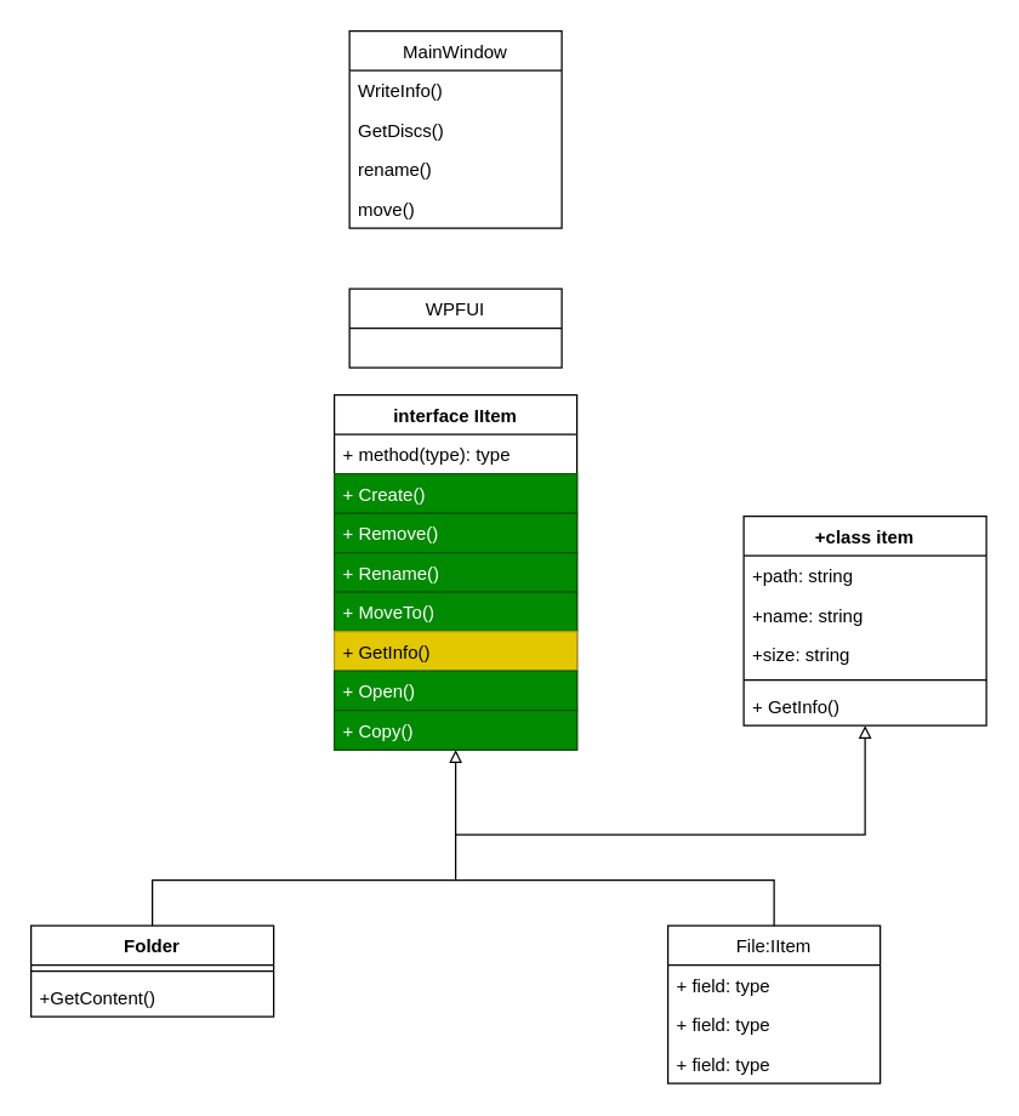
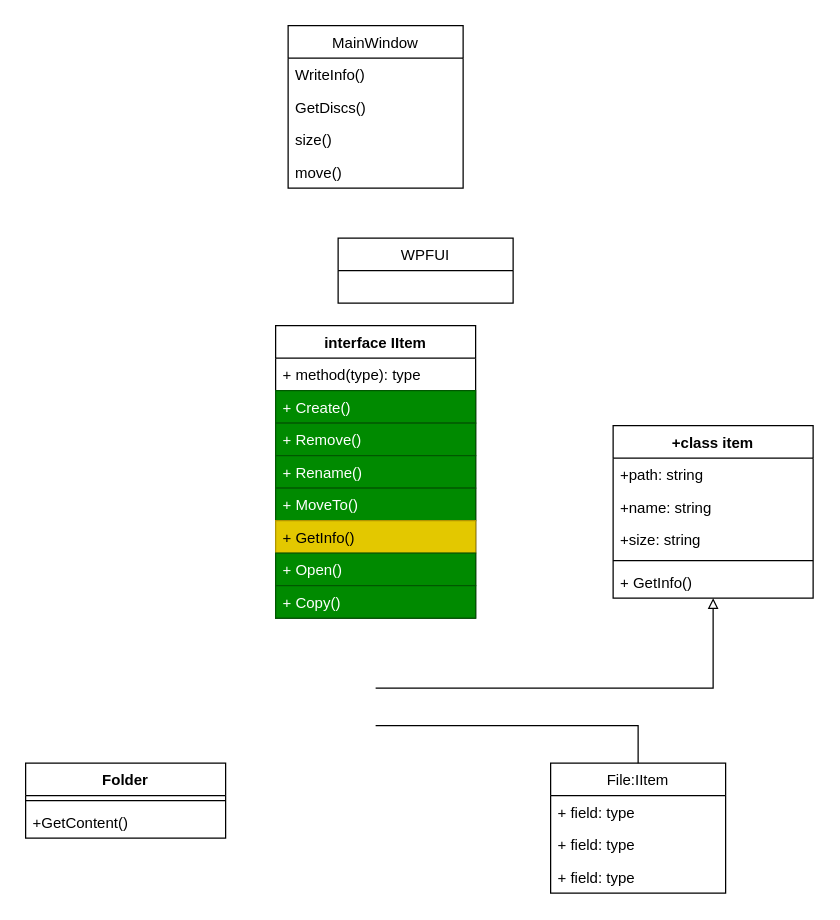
  <mxCell id="0" />
  <mxCell id="1" parent="0" />
- <mxCell id="2" value="WPFUI" style="swimlane;fontStyle=0;childLayout=stackLayout;horizontal=1;startSize=26;fillColor=none;horizontalStack=0;resizeParent=1;resizeParentMax=0;resizeLast=0;collapsible=1;marginBottom=0;" parent="1" vertex="1"><mxGeometry x="230" y="190" width="140" height="52" as="geometry" /></mxCell>
+ <mxCell id="2" value="WPFUI" style="swimlane;fontStyle=0;childLayout=stackLayout;horizontal=1;startSize=26;fillColor=none;horizontalStack=0;resizeParent=1;resizeParentMax=0;resizeLast=0;collapsible=1;marginBottom=0;" parent="1" vertex="1"><mxGeometry x="270" y="190" width="140" height="52" as="geometry" /></mxCell>
  <mxCell id="3" style="edgeStyle=orthogonalEdgeStyle;rounded=0;orthogonalLoop=1;jettySize=auto;html=1;startArrow=none;startFill=0;endArrow=none;endFill=0;" edge="1" parent="1" source="4"><mxGeometry relative="1" as="geometry"><mxPoint x="300" y="580" as="targetPoint" /><Array as="points"><mxPoint x="510" y="580" /></Array></mxGeometry></mxCell>
  <mxCell id="4" value="File:IItem" style="swimlane;fontStyle=0;childLayout=stackLayout;horizontal=1;startSize=26;fillColor=none;horizontalStack=0;resizeParent=1;resizeParentMax=0;resizeLast=0;collapsible=1;marginBottom=0;" parent="1" vertex="1"><mxGeometry x="440" y="610" width="140" height="104" as="geometry" /></mxCell>
  <mxCell id="5" value="+ field: type" style="text;strokeColor=none;fillColor=none;align=left;verticalAlign=top;spacingLeft=4;spacingRight=4;overflow=hidden;rotatable=0;points=[[0,0.5],[1,0.5]];portConstraint=eastwest;" parent="4" vertex="1"><mxGeometry y="26" width="140" height="26" as="geometry" /></mxCell>
  <mxCell id="6" value="+ field: type" style="text;strokeColor=none;fillColor=none;align=left;verticalAlign=top;spacingLeft=4;spacingRight=4;overflow=hidden;rotatable=0;points=[[0,0.5],[1,0.5]];portConstraint=eastwest;" parent="4" vertex="1"><mxGeometry y="52" width="140" height="26" as="geometry" /></mxCell>
  <mxCell id="7" value="+ field: type" style="text;strokeColor=none;fillColor=none;align=left;verticalAlign=top;spacingLeft=4;spacingRight=4;overflow=hidden;rotatable=0;points=[[0,0.5],[1,0.5]];portConstraint=eastwest;" parent="4" vertex="1"><mxGeometry y="78" width="140" height="26" as="geometry" /></mxCell>
  <mxCell id="8" value="MainWindow" style="swimlane;fontStyle=0;childLayout=stackLayout;horizontal=1;startSize=26;fillColor=none;horizontalStack=0;resizeParent=1;resizeParentMax=0;resizeLast=0;collapsible=1;marginBottom=0;" parent="1" vertex="1"><mxGeometry x="230" y="20" width="140" height="130" as="geometry" /></mxCell>
  <mxCell id="9" value="WriteInfo()" style="text;strokeColor=none;fillColor=none;align=left;verticalAlign=top;spacingLeft=4;spacingRight=4;overflow=hidden;rotatable=0;points=[[0,0.5],[1,0.5]];portConstraint=eastwest;" parent="8" vertex="1"><mxGeometry y="26" width="140" height="26" as="geometry" /></mxCell>
  <mxCell id="10" value="GetDiscs()" style="text;strokeColor=none;fillColor=none;align=left;verticalAlign=top;spacingLeft=4;spacingRight=4;overflow=hidden;rotatable=0;points=[[0,0.5],[1,0.5]];portConstraint=eastwest;" parent="8" vertex="1"><mxGeometry y="52" width="140" height="26" as="geometry" /></mxCell>
- <mxCell id="11" value="rename()" style="text;strokeColor=none;fillColor=none;align=left;verticalAlign=top;spacingLeft=4;spacingRight=4;overflow=hidden;rotatable=0;points=[[0,0.5],[1,0.5]];portConstraint=eastwest;" parent="8" vertex="1"><mxGeometry y="78" width="140" height="26" as="geometry" /></mxCell>
+ <mxCell id="11" value="size()" style="text;strokeColor=none;fillColor=none;align=left;verticalAlign=top;spacingLeft=4;spacingRight=4;overflow=hidden;rotatable=0;points=[[0,0.5],[1,0.5]];portConstraint=eastwest;" parent="8" vertex="1"><mxGeometry y="78" width="140" height="26" as="geometry" /></mxCell>
  <mxCell id="12" value="move()" style="text;strokeColor=none;fillColor=none;align=left;verticalAlign=top;spacingLeft=4;spacingRight=4;overflow=hidden;rotatable=0;points=[[0,0.5],[1,0.5]];portConstraint=eastwest;" parent="8" vertex="1"><mxGeometry y="104" width="140" height="26" as="geometry" /></mxCell>
- <mxCell id="13" style="edgeStyle=orthogonalEdgeStyle;rounded=0;orthogonalLoop=1;jettySize=auto;html=1;startArrow=block;startFill=0;endArrow=none;endFill=0;" edge="1" parent="1" source="14" target="23"><mxGeometry relative="1" as="geometry"><Array as="points"><mxPoint x="300" y="580" /><mxPoint x="100" y="580" /></Array></mxGeometry></mxCell>
  <mxCell id="14" value="interface IItem" style="swimlane;fontStyle=1;align=center;verticalAlign=top;childLayout=stackLayout;horizontal=1;startSize=26;horizontalStack=0;resizeParent=1;resizeParentMax=0;resizeLast=0;collapsible=1;marginBottom=0;" vertex="1" parent="1"><mxGeometry x="220" y="260" width="160" height="234" as="geometry" /></mxCell>
  <mxCell id="15" value="+ method(type): type" style="text;strokeColor=none;fillColor=none;align=left;verticalAlign=top;spacingLeft=4;spacingRight=4;overflow=hidden;rotatable=0;points=[[0,0.5],[1,0.5]];portConstraint=eastwest;" vertex="1" parent="14"><mxGeometry y="26" width="160" height="26" as="geometry" /></mxCell>
  <mxCell id="16" value="+ Create()" style="text;strokeColor=#005700;fillColor=#008a00;align=left;verticalAlign=top;spacingLeft=4;spacingRight=4;overflow=hidden;rotatable=0;points=[[0,0.5],[1,0.5]];portConstraint=eastwest;fontColor=#ffffff;" vertex="1" parent="14"><mxGeometry y="52" width="160" height="26" as="geometry" /></mxCell>
  <mxCell id="17" value="+ Remove()" style="text;strokeColor=#005700;fillColor=#008a00;align=left;verticalAlign=top;spacingLeft=4;spacingRight=4;overflow=hidden;rotatable=0;points=[[0,0.5],[1,0.5]];portConstraint=eastwest;fontColor=#ffffff;" vertex="1" parent="14"><mxGeometry y="78" width="160" height="26" as="geometry" /></mxCell>
  <mxCell id="18" value="+ Rename()" style="text;strokeColor=#005700;fillColor=#008a00;align=left;verticalAlign=top;spacingLeft=4;spacingRight=4;overflow=hidden;rotatable=0;points=[[0,0.5],[1,0.5]];portConstraint=eastwest;fontColor=#ffffff;" vertex="1" parent="14"><mxGeometry y="104" width="160" height="26" as="geometry" /></mxCell>
  <mxCell id="19" value="+ MoveTo()" style="text;strokeColor=#005700;fillColor=#008a00;align=left;verticalAlign=top;spacingLeft=4;spacingRight=4;overflow=hidden;rotatable=0;points=[[0,0.5],[1,0.5]];portConstraint=eastwest;fontColor=#ffffff;" vertex="1" parent="14"><mxGeometry y="130" width="160" height="26" as="geometry" /></mxCell>
  <mxCell id="20" value="+ GetInfo()" style="text;strokeColor=#B09500;fillColor=#e3c800;align=left;verticalAlign=top;spacingLeft=4;spacingRight=4;overflow=hidden;rotatable=0;points=[[0,0.5],[1,0.5]];portConstraint=eastwest;fontColor=#000000;" vertex="1" parent="14"><mxGeometry y="156" width="160" height="26" as="geometry" /></mxCell>
  <mxCell id="21" value="+ Open()" style="text;strokeColor=#005700;fillColor=#008a00;align=left;verticalAlign=top;spacingLeft=4;spacingRight=4;overflow=hidden;rotatable=0;points=[[0,0.5],[1,0.5]];portConstraint=eastwest;fontColor=#ffffff;" vertex="1" parent="14"><mxGeometry y="182" width="160" height="26" as="geometry" /></mxCell>
  <mxCell id="22" value="+ Copy()" style="text;strokeColor=#005700;fillColor=#008a00;align=left;verticalAlign=top;spacingLeft=4;spacingRight=4;overflow=hidden;rotatable=0;points=[[0,0.5],[1,0.5]];portConstraint=eastwest;fontColor=#ffffff;" vertex="1" parent="14"><mxGeometry y="208" width="160" height="26" as="geometry" /></mxCell>
  <mxCell id="23" value="Folder" style="swimlane;fontStyle=1;align=center;verticalAlign=top;childLayout=stackLayout;horizontal=1;startSize=26;horizontalStack=0;resizeParent=1;resizeParentMax=0;resizeLast=0;collapsible=1;marginBottom=0;" vertex="1" parent="1"><mxGeometry x="20" y="610" width="160" height="60" as="geometry"><mxRectangle x="334" y="560" width="80" height="30" as="alternateBounds" /></mxGeometry></mxCell>
  <mxCell id="24" value="" style="line;strokeWidth=1;fillColor=none;align=left;verticalAlign=middle;spacingTop=-1;spacingLeft=3;spacingRight=3;rotatable=0;labelPosition=right;points=[];portConstraint=eastwest;" vertex="1" parent="23"><mxGeometry y="26" width="160" height="8" as="geometry" /></mxCell>
  <mxCell id="25" value="+GetContent()" style="text;strokeColor=none;fillColor=none;align=left;verticalAlign=top;spacingLeft=4;spacingRight=4;overflow=hidden;rotatable=0;points=[[0,0.5],[1,0.5]];portConstraint=eastwest;" vertex="1" parent="23"><mxGeometry y="34" width="160" height="26" as="geometry" /></mxCell>
  <mxCell id="26" style="edgeStyle=orthogonalEdgeStyle;rounded=0;orthogonalLoop=1;jettySize=auto;html=1;startArrow=block;startFill=0;endArrow=none;endFill=0;" edge="1" parent="1" source="27"><mxGeometry relative="1" as="geometry"><mxPoint x="300" y="550" as="targetPoint" /><Array as="points"><mxPoint x="570" y="550" /></Array></mxGeometry></mxCell>
  <mxCell id="27" value="+class item" style="swimlane;fontStyle=1;align=center;verticalAlign=top;childLayout=stackLayout;horizontal=1;startSize=26;horizontalStack=0;resizeParent=1;resizeParentMax=0;resizeLast=0;collapsible=1;marginBottom=0;" vertex="1" parent="1"><mxGeometry x="490" y="340" width="160" height="138" as="geometry"><mxRectangle x="520" y="480" width="110" height="30" as="alternateBounds" /></mxGeometry></mxCell>
  <mxCell id="28" value="+path: string" style="text;strokeColor=none;fillColor=none;align=left;verticalAlign=top;spacingLeft=4;spacingRight=4;overflow=hidden;rotatable=0;points=[[0,0.5],[1,0.5]];portConstraint=eastwest;" vertex="1" parent="27"><mxGeometry y="26" width="160" height="26" as="geometry" /></mxCell>
  <mxCell id="29" value="+name: string" style="text;strokeColor=none;fillColor=none;align=left;verticalAlign=top;spacingLeft=4;spacingRight=4;overflow=hidden;rotatable=0;points=[[0,0.5],[1,0.5]];portConstraint=eastwest;" vertex="1" parent="27"><mxGeometry y="52" width="160" height="26" as="geometry" /></mxCell>
  <mxCell id="30" value="+size: string" style="text;strokeColor=none;fillColor=none;align=left;verticalAlign=top;spacingLeft=4;spacingRight=4;overflow=hidden;rotatable=0;points=[[0,0.5],[1,0.5]];portConstraint=eastwest;" vertex="1" parent="27"><mxGeometry y="78" width="160" height="26" as="geometry" /></mxCell>
  <mxCell id="31" value="" style="line;strokeWidth=1;fillColor=none;align=left;verticalAlign=middle;spacingTop=-1;spacingLeft=3;spacingRight=3;rotatable=0;labelPosition=right;points=[];portConstraint=eastwest;" vertex="1" parent="27"><mxGeometry y="104" width="160" height="8" as="geometry" /></mxCell>
  <mxCell id="32" value="+ GetInfo()" style="text;strokeColor=none;fillColor=none;align=left;verticalAlign=top;spacingLeft=4;spacingRight=4;overflow=hidden;rotatable=0;points=[[0,0.5],[1,0.5]];portConstraint=eastwest;" vertex="1" parent="27"><mxGeometry y="112" width="160" height="26" as="geometry" /></mxCell>
